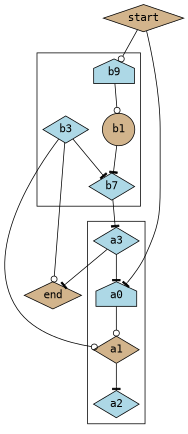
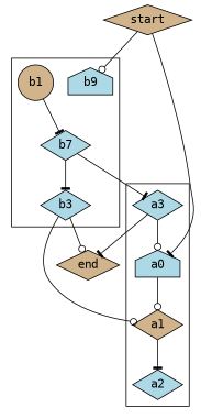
  digraph {
    fontname="DejaVu Sans Mono"
    node [fillcolor=lightblue fontname="DejaVu Sans Mono" shape=diamond style=filled]
    edge [arrowhead=odot fontname="DejaVu Sans Mono"]
    a0 [shape=house]
    a1 [fillcolor=tan]
    a2
    a3
    n5 [label=b9 shape=house]
    b1 [fillcolor=tan shape=circle]
    n7 [label=b7]
    b3
    end [fillcolor=tan]
    start [fillcolor=tan]
    subgraph cluster_1 {
      a0
      a1
      a2
      a3
    }
    subgraph cluster_2 {
      n5
      b1
      n7
      b3
    }
    a0 -> a1
    a1 -> a2 [arrowhead=tee]
-   a3 -> a0 [arrowhead=tee]
+   a3 -> a0
    a3 -> end [arrowhead=tee]
-   n5 -> b1
    b1 -> n7 [arrowhead=tee]
    n7 -> a3 [arrowhead=tee]
-   b3 -> n7 [arrowhead=tee]
+   n7 -> b3 [arrowhead=tee]
    b3 -> a1
    b3 -> end
    start -> a0 [arrowhead=tee]
    start -> n5
  }
